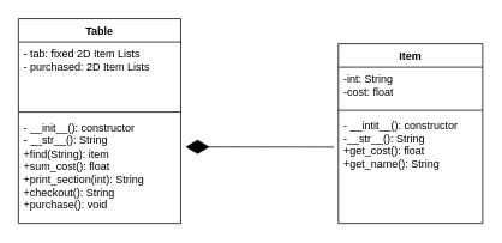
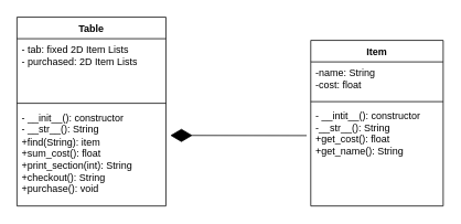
  <mxCell id="0" />
  <mxCell id="1" parent="0" />
  <mxCell id="2" value="Table" style="swimlane;fontStyle=1;align=center;verticalAlign=top;childLayout=stackLayout;horizontal=1;startSize=26;horizontalStack=0;resizeParent=1;resizeParentMax=0;resizeLast=0;collapsible=1;marginBottom=0;" parent="1" vertex="1"><mxGeometry x="20" y="20" width="180" height="228" as="geometry"><mxRectangle x="220" y="240" width="100" height="30" as="alternateBounds" /></mxGeometry></mxCell>
  <mxCell id="3" value="- tab: fixed 2D Item Lists&#10;- purchased: 2D Item Lists" style="text;strokeColor=none;fillColor=none;align=left;verticalAlign=top;spacingLeft=4;spacingRight=4;overflow=hidden;rotatable=0;points=[[0,0.5],[1,0.5]];portConstraint=eastwest;whiteSpace=wrap;" parent="2" vertex="1"><mxGeometry y="26" width="180" height="74" as="geometry" /></mxCell>
  <mxCell id="4" value="" style="line;strokeWidth=1;fillColor=none;align=left;verticalAlign=middle;spacingTop=-1;spacingLeft=3;spacingRight=3;rotatable=0;labelPosition=right;points=[];portConstraint=eastwest;strokeColor=inherit;" parent="2" vertex="1"><mxGeometry y="100" width="180" height="8" as="geometry" /></mxCell>
  <mxCell id="5" value="- __init__(): constructor&#10;- __str__(): String&#10;+find(String): item&#10;+sum_cost(): float&#10;+print_section(int): String&#10;+checkout(): String&#10;+purchase(): void" style="text;strokeColor=none;fillColor=none;align=left;verticalAlign=top;spacingLeft=4;spacingRight=4;overflow=hidden;rotatable=0;points=[[0,0.5],[1,0.5]];portConstraint=eastwest;whiteSpace=wrap;" parent="2" vertex="1"><mxGeometry y="108" width="180" height="120" as="geometry" /></mxCell>
  <mxCell id="6" value="Item" style="swimlane;fontStyle=1;align=center;verticalAlign=top;childLayout=stackLayout;horizontal=1;startSize=26;horizontalStack=0;resizeParent=1;resizeParentMax=0;resizeLast=0;collapsible=1;marginBottom=0;whiteSpace=wrap;" vertex="1" parent="1"><mxGeometry x="375" y="48" width="160" height="200" as="geometry" /></mxCell>
- <mxCell id="7" value="-int: String&#10;-cost: float" style="text;strokeColor=none;fillColor=none;align=left;verticalAlign=top;spacingLeft=4;spacingRight=4;overflow=hidden;rotatable=0;points=[[0,0.5],[1,0.5]];portConstraint=eastwest;whiteSpace=wrap;" vertex="1" parent="6"><mxGeometry y="26" width="160" height="44" as="geometry" /></mxCell>
+ <mxCell id="7" value="-name: String&#10;-cost: float" style="text;strokeColor=none;fillColor=none;align=left;verticalAlign=top;spacingLeft=4;spacingRight=4;overflow=hidden;rotatable=0;points=[[0,0.5],[1,0.5]];portConstraint=eastwest;whiteSpace=wrap;" vertex="1" parent="6"><mxGeometry y="26" width="160" height="44" as="geometry" /></mxCell>
  <mxCell id="8" value="" style="line;strokeWidth=1;fillColor=none;align=left;verticalAlign=middle;spacingTop=-1;spacingLeft=3;spacingRight=3;rotatable=0;labelPosition=right;points=[];portConstraint=eastwest;strokeColor=inherit;" vertex="1" parent="6"><mxGeometry y="70" width="160" height="8" as="geometry" /></mxCell>
  <mxCell id="9" value="- __intit__(): constructor&#10;-__str__(): String&#10;+get_cost(): float&#10;+get_name(): String" style="text;strokeColor=none;fillColor=none;align=left;verticalAlign=top;spacingLeft=4;spacingRight=4;overflow=hidden;rotatable=0;points=[[0,0.5],[1,0.5]];portConstraint=eastwest;" vertex="1" parent="6"><mxGeometry y="78" width="160" height="122" as="geometry" /></mxCell>
  <mxCell id="10" value="" style="endArrow=diamondThin;endFill=1;endSize=24;html=1;entryX=1.029;entryY=0.29;entryDx=0;entryDy=0;entryPerimeter=0;" edge="1" parent="1" target="5"><mxGeometry width="160" relative="1" as="geometry"><mxPoint x="370" y="163" as="sourcePoint" /><mxPoint x="360" y="160" as="targetPoint" /><Array as="points" /></mxGeometry></mxCell>
